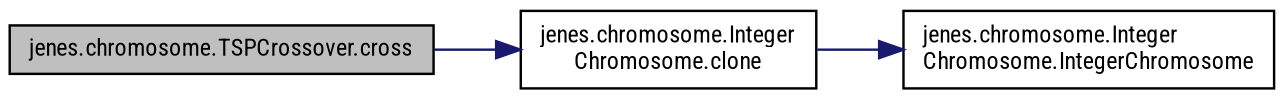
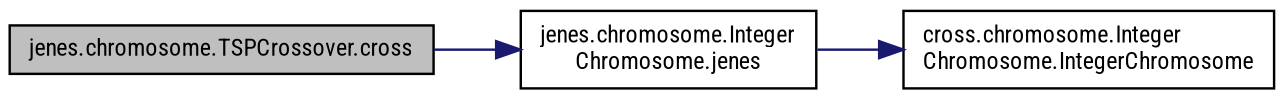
  digraph {
    fontname="Roboto Condensed"
    rankdir=LR
    node [color=black fillcolor=white fontname="Roboto Condensed" fontsize=10 shape=record style=filled]
    edge [color=midnightblue fontname="Roboto Condensed" fontsize=10 labelfontname=Helvetica labelfontsize=10 style=solid]
    n1 [fillcolor=grey75 fontcolor=black height=0.2 label="jenes.chromosome.TSPCrossover.cross" width=0.4]
-   n2 [height=0.2 label="jenes.chromosome.Integer\lChromosome.clone" width=0.4]
-   n3 [height=0.2 label="jenes.chromosome.Integer\lChromosome.IntegerChromosome" width=0.4]
+   n2 [height=0.2 label="jenes.chromosome.Integer\lChromosome.jenes" width=0.4]
+   n3 [height=0.2 label="cross.chromosome.Integer\lChromosome.IntegerChromosome" width=0.4]
    n1 -> n2
    n2 -> n3
  }
